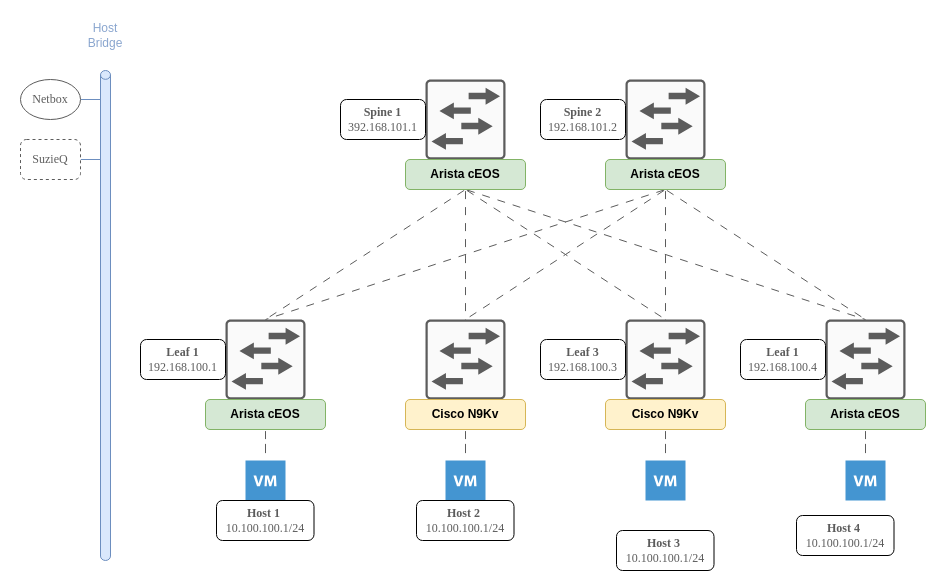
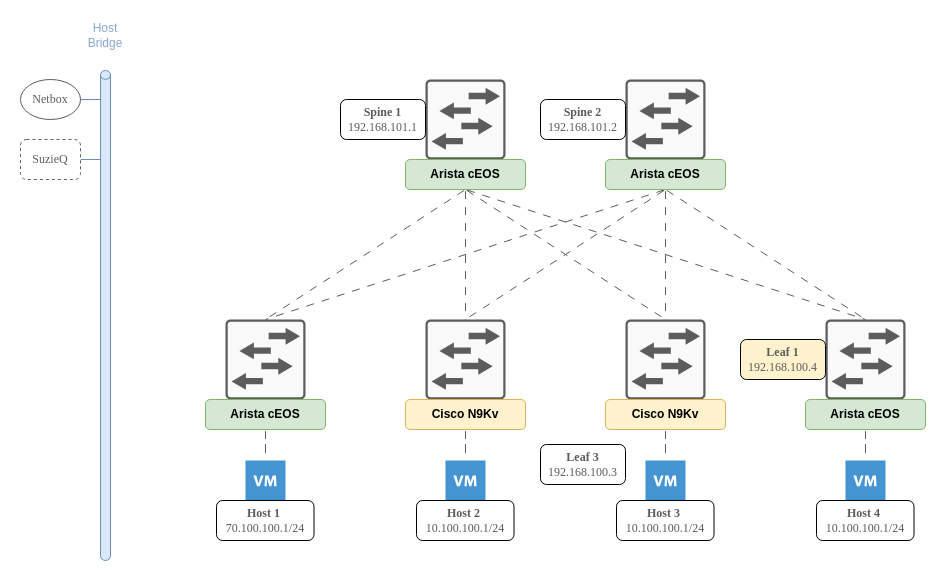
  <mxCell id="0" />
  <mxCell id="1" parent="0" />
  <mxCell id="2" value="" style="sketch=0;points=[[0.015,0.015,0],[0.985,0.015,0],[0.985,0.985,0],[0.015,0.985,0],[0.25,0,0],[0.5,0,0],[0.75,0,0],[1,0.25,0],[1,0.5,0],[1,0.75,0],[0.75,1,0],[0.5,1,0],[0.25,1,0],[0,0.75,0],[0,0.5,0],[0,0.25,0]];verticalLabelPosition=bottom;html=1;verticalAlign=top;aspect=fixed;align=center;pointerEvents=1;shape=mxgraph.cisco19.rect;prIcon=l2_switch;fillColor=#FAFAFA;strokeColor=#5c5c5c;" parent="1" vertex="1"><mxGeometry x="425" y="79" width="80" height="80" as="geometry" /></mxCell>
  <mxCell id="3" value="" style="sketch=0;points=[[0.015,0.015,0],[0.985,0.015,0],[0.985,0.985,0],[0.015,0.985,0],[0.25,0,0],[0.5,0,0],[0.75,0,0],[1,0.25,0],[1,0.5,0],[1,0.75,0],[0.75,1,0],[0.5,1,0],[0.25,1,0],[0,0.75,0],[0,0.5,0],[0,0.25,0]];verticalLabelPosition=bottom;html=1;verticalAlign=top;aspect=fixed;align=center;pointerEvents=1;shape=mxgraph.cisco19.rect;prIcon=l2_switch;fillColor=#FAFAFA;strokeColor=#5c5c5c;" parent="1" vertex="1"><mxGeometry x="625" y="79" width="80" height="80" as="geometry" /></mxCell>
  <mxCell id="4" value="" style="sketch=0;points=[[0.015,0.015,0],[0.985,0.015,0],[0.985,0.985,0],[0.015,0.985,0],[0.25,0,0],[0.5,0,0],[0.75,0,0],[1,0.25,0],[1,0.5,0],[1,0.75,0],[0.75,1,0],[0.5,1,0],[0.25,1,0],[0,0.75,0],[0,0.5,0],[0,0.25,0]];verticalLabelPosition=bottom;html=1;verticalAlign=top;aspect=fixed;align=center;pointerEvents=1;shape=mxgraph.cisco19.rect;prIcon=l2_switch;fillColor=#FAFAFA;strokeColor=#5c5c5c;comic=0;" parent="1" vertex="1"><mxGeometry x="625" y="319" width="80" height="80" as="geometry" /></mxCell>
  <mxCell id="5" value="" style="sketch=0;points=[[0.015,0.015,0],[0.985,0.015,0],[0.985,0.985,0],[0.015,0.985,0],[0.25,0,0],[0.5,0,0],[0.75,0,0],[1,0.25,0],[1,0.5,0],[1,0.75,0],[0.75,1,0],[0.5,1,0],[0.25,1,0],[0,0.75,0],[0,0.5,0],[0,0.25,0]];verticalLabelPosition=bottom;html=1;verticalAlign=top;aspect=fixed;align=center;pointerEvents=1;shape=mxgraph.cisco19.rect;prIcon=l2_switch;fillColor=#FAFAFA;strokeColor=#5c5c5c;" parent="1" vertex="1"><mxGeometry x="825" y="319" width="80" height="80" as="geometry" /></mxCell>
  <mxCell id="6" value="" style="sketch=0;points=[[0.015,0.015,0],[0.985,0.015,0],[0.985,0.985,0],[0.015,0.985,0],[0.25,0,0],[0.5,0,0],[0.75,0,0],[1,0.25,0],[1,0.5,0],[1,0.75,0],[0.75,1,0],[0.5,1,0],[0.25,1,0],[0,0.75,0],[0,0.5,0],[0,0.25,0]];verticalLabelPosition=bottom;html=1;verticalAlign=top;aspect=fixed;align=center;pointerEvents=1;shape=mxgraph.cisco19.rect;prIcon=l2_switch;fillColor=#FAFAFA;strokeColor=#5c5c5c;" parent="1" vertex="1"><mxGeometry x="425" y="319" width="80" height="80" as="geometry" /></mxCell>
  <mxCell id="7" value="" style="sketch=0;points=[[0.015,0.015,0],[0.985,0.015,0],[0.985,0.985,0],[0.015,0.985,0],[0.25,0,0],[0.5,0,0],[0.75,0,0],[1,0.25,0],[1,0.5,0],[1,0.75,0],[0.75,1,0],[0.5,1,0],[0.25,1,0],[0,0.75,0],[0,0.5,0],[0,0.25,0]];verticalLabelPosition=bottom;html=1;verticalAlign=top;aspect=fixed;align=center;pointerEvents=1;shape=mxgraph.cisco19.rect;prIcon=l2_switch;fillColor=#FAFAFA;strokeColor=#5c5c5c;" parent="1" vertex="1"><mxGeometry x="225" y="319" width="80" height="80" as="geometry" /></mxCell>
  <mxCell id="8" style="edgeStyle=orthogonalEdgeStyle;rounded=0;orthogonalLoop=1;jettySize=auto;html=1;exitX=0.5;exitY=1;exitDx=0;exitDy=0;endArrow=none;endFill=0;strokeColor=#5c5c5c;flowAnimation=1;" parent="1" source="9" target="26" edge="1"><mxGeometry relative="1" as="geometry" /></mxCell>
  <mxCell id="9" value="&lt;b style=&quot;&quot;&gt;Arista cEOS&lt;/b&gt;" style="rounded=1;whiteSpace=wrap;html=1;fillColor=#d5e8d4;strokeColor=#82b366;" parent="1" vertex="1"><mxGeometry x="205" y="399" width="120" height="30" as="geometry" /></mxCell>
  <mxCell id="10" style="rounded=0;orthogonalLoop=1;jettySize=auto;html=1;exitX=0.5;exitY=1;exitDx=0;exitDy=0;entryX=0.5;entryY=0;entryDx=0;entryDy=0;entryPerimeter=0;endArrow=none;endFill=0;strokeColor=#5c5c5c;flowAnimation=1;" parent="1" source="14" target="7" edge="1"><mxGeometry relative="1" as="geometry" /></mxCell>
  <mxCell id="11" style="rounded=0;orthogonalLoop=1;jettySize=auto;html=1;exitX=0.5;exitY=1;exitDx=0;exitDy=0;entryX=0.5;entryY=0;entryDx=0;entryDy=0;entryPerimeter=0;endArrow=none;endFill=0;strokeColor=#5c5c5c;flowAnimation=1;" parent="1" source="14" target="6" edge="1"><mxGeometry relative="1" as="geometry" /></mxCell>
  <mxCell id="12" style="rounded=0;orthogonalLoop=1;jettySize=auto;html=1;exitX=0.5;exitY=1;exitDx=0;exitDy=0;entryX=0.5;entryY=0;entryDx=0;entryDy=0;entryPerimeter=0;endArrow=none;endFill=0;strokeColor=#5c5c5c;flowAnimation=1;" parent="1" source="14" target="4" edge="1"><mxGeometry relative="1" as="geometry" /></mxCell>
  <mxCell id="13" style="rounded=0;orthogonalLoop=1;jettySize=auto;html=1;exitX=0.5;exitY=1;exitDx=0;exitDy=0;entryX=0.5;entryY=0;entryDx=0;entryDy=0;entryPerimeter=0;endArrow=none;endFill=0;strokeColor=#5c5c5c;flowAnimation=1;" parent="1" source="14" target="5" edge="1"><mxGeometry relative="1" as="geometry" /></mxCell>
  <mxCell id="14" value="&lt;b style=&quot;&quot;&gt;Arista cEOS&lt;/b&gt;" style="rounded=1;whiteSpace=wrap;html=1;fillColor=#d5e8d4;strokeColor=#82b366;" parent="1" vertex="1"><mxGeometry x="605" y="159" width="120" height="30" as="geometry" /></mxCell>
  <mxCell id="15" style="edgeStyle=orthogonalEdgeStyle;rounded=0;orthogonalLoop=1;jettySize=auto;html=1;exitX=0.5;exitY=1;exitDx=0;exitDy=0;endArrow=none;endFill=0;strokeColor=#5c5c5c;flowAnimation=1;" parent="1" source="16" target="34" edge="1"><mxGeometry relative="1" as="geometry" /></mxCell>
  <mxCell id="16" value="&lt;b style=&quot;&quot;&gt;Arista cEOS&lt;/b&gt;" style="rounded=1;whiteSpace=wrap;html=1;fillColor=#d5e8d4;strokeColor=#82b366;" parent="1" vertex="1"><mxGeometry x="805" y="399" width="120" height="30" as="geometry" /></mxCell>
  <mxCell id="17" style="edgeStyle=orthogonalEdgeStyle;rounded=0;orthogonalLoop=1;jettySize=auto;html=1;exitX=0.5;exitY=1;exitDx=0;exitDy=0;endArrow=none;endFill=0;strokeColor=#5c5c5c;flowAnimation=1;" parent="1" source="18" target="33" edge="1"><mxGeometry relative="1" as="geometry" /></mxCell>
  <mxCell id="18" value="&lt;b style=&quot;&quot;&gt;Cisco N9Kv&lt;/b&gt;" style="rounded=1;whiteSpace=wrap;html=1;fillColor=#fff2cc;strokeColor=#d6b656;" parent="1" vertex="1"><mxGeometry x="605" y="399" width="120" height="30" as="geometry" /></mxCell>
  <mxCell id="19" style="edgeStyle=orthogonalEdgeStyle;rounded=0;orthogonalLoop=1;jettySize=auto;html=1;exitX=0.5;exitY=1;exitDx=0;exitDy=0;endArrow=none;endFill=0;strokeColor=#5c5c5c;flowAnimation=1;" parent="1" source="20" target="32" edge="1"><mxGeometry relative="1" as="geometry" /></mxCell>
  <mxCell id="20" value="&lt;b style=&quot;&quot;&gt;Cisco N9Kv&lt;/b&gt;" style="rounded=1;whiteSpace=wrap;html=1;fillColor=#fff2cc;strokeColor=#d6b656;" parent="1" vertex="1"><mxGeometry x="405" y="399" width="120" height="30" as="geometry" /></mxCell>
  <mxCell id="21" style="rounded=0;orthogonalLoop=1;jettySize=auto;html=1;exitX=0.5;exitY=1;exitDx=0;exitDy=0;entryX=0.5;entryY=0;entryDx=0;entryDy=0;entryPerimeter=0;endArrow=none;endFill=0;strokeColor=#5c5c5c;flowAnimation=1;" parent="1" source="25" target="7" edge="1"><mxGeometry relative="1" as="geometry" /></mxCell>
  <mxCell id="22" style="edgeStyle=orthogonalEdgeStyle;rounded=0;orthogonalLoop=1;jettySize=auto;html=1;exitX=0.5;exitY=1;exitDx=0;exitDy=0;entryX=0.5;entryY=0;entryDx=0;entryDy=0;entryPerimeter=0;endArrow=none;endFill=0;strokeColor=#5c5c5c;flowAnimation=1;" parent="1" source="25" target="6" edge="1"><mxGeometry relative="1" as="geometry" /></mxCell>
  <mxCell id="23" style="rounded=0;orthogonalLoop=1;jettySize=auto;html=1;exitX=0.5;exitY=1;exitDx=0;exitDy=0;entryX=0.5;entryY=0;entryDx=0;entryDy=0;entryPerimeter=0;endArrow=none;endFill=0;strokeColor=#5c5c5c;flowAnimation=1;" parent="1" source="25" target="4" edge="1"><mxGeometry relative="1" as="geometry" /></mxCell>
  <mxCell id="24" style="rounded=0;orthogonalLoop=1;jettySize=auto;html=1;exitX=0.5;exitY=1;exitDx=0;exitDy=0;entryX=0.5;entryY=0;entryDx=0;entryDy=0;entryPerimeter=0;endArrow=none;endFill=0;strokeColor=#5c5c5c;flowAnimation=1;" parent="1" source="25" target="5" edge="1"><mxGeometry relative="1" as="geometry" /></mxCell>
  <mxCell id="25" value="&lt;b style=&quot;&quot;&gt;Arista cEOS&lt;/b&gt;" style="rounded=1;whiteSpace=wrap;html=1;fillColor=#d5e8d4;strokeColor=#82b366;" parent="1" vertex="1"><mxGeometry x="405" y="159" width="120" height="30" as="geometry" /></mxCell>
  <mxCell id="26" value="" style="shadow=0;dashed=0;html=1;strokeColor=none;fillColor=#4495D1;labelPosition=center;verticalLabelPosition=bottom;verticalAlign=top;align=center;outlineConnect=0;shape=mxgraph.veeam.2d.virtual_machine;" parent="1" vertex="1"><mxGeometry x="245" y="460" width="40" height="40" as="geometry" /></mxCell>
- <mxCell id="27" value="&lt;div style=&quot;&quot;&gt;&lt;b style=&quot;color: rgb(92, 92, 92); font-family: Tahoma; background-color: initial;&quot;&gt;Spine 1&lt;/b&gt;&lt;/div&gt;&lt;font color=&quot;#5c5c5c&quot; face=&quot;Tahoma&quot;&gt;&lt;div style=&quot;&quot;&gt;&lt;span style=&quot;background-color: initial;&quot;&gt;392.168.101.1&lt;/span&gt;&lt;/div&gt;&lt;/font&gt;" style="rounded=1;whiteSpace=wrap;html=1;align=center;" parent="1" vertex="1"><mxGeometry x="340" y="99" width="85" height="40" as="geometry" /></mxCell>
+ <mxCell id="27" value="&lt;div style=&quot;&quot;&gt;&lt;b style=&quot;color: rgb(92, 92, 92); font-family: Tahoma; background-color: initial;&quot;&gt;Spine 1&lt;/b&gt;&lt;/div&gt;&lt;font color=&quot;#5c5c5c&quot; face=&quot;Tahoma&quot;&gt;&lt;div style=&quot;&quot;&gt;&lt;span style=&quot;background-color: initial;&quot;&gt;192.168.101.1&lt;/span&gt;&lt;/div&gt;&lt;/font&gt;" style="rounded=1;whiteSpace=wrap;html=1;align=center;" parent="1" vertex="1"><mxGeometry x="340" y="99" width="85" height="40" as="geometry" /></mxCell>
  <mxCell id="28" value="&lt;div style=&quot;&quot;&gt;&lt;b style=&quot;color: rgb(92, 92, 92); font-family: Tahoma; background-color: initial;&quot;&gt;Spine 2&lt;/b&gt;&lt;/div&gt;&lt;font color=&quot;#5c5c5c&quot; face=&quot;Tahoma&quot;&gt;&lt;div style=&quot;&quot;&gt;&lt;span style=&quot;background-color: initial;&quot;&gt;192.168.101.2&lt;/span&gt;&lt;/div&gt;&lt;/font&gt;" style="rounded=1;whiteSpace=wrap;html=1;align=center;" parent="1" vertex="1"><mxGeometry x="540" y="99" width="85" height="40" as="geometry" /></mxCell>
- <mxCell id="29" value="&lt;div style=&quot;&quot;&gt;&lt;b style=&quot;color: rgb(92, 92, 92); font-family: Tahoma; background-color: initial;&quot;&gt;Leaf 1&lt;/b&gt;&lt;/div&gt;&lt;font color=&quot;#5c5c5c&quot; face=&quot;Tahoma&quot;&gt;&lt;div style=&quot;&quot;&gt;&lt;span style=&quot;background-color: initial;&quot;&gt;192.168.100.1&lt;/span&gt;&lt;/div&gt;&lt;/font&gt;" style="rounded=1;whiteSpace=wrap;html=1;align=center;" parent="1" vertex="1"><mxGeometry x="140" y="339" width="85" height="40" as="geometry" /></mxCell>
- <mxCell id="30" value="&lt;div style=&quot;&quot;&gt;&lt;b style=&quot;color: rgb(92, 92, 92); font-family: Tahoma; background-color: initial;&quot;&gt;Leaf 3&lt;/b&gt;&lt;/div&gt;&lt;font color=&quot;#5c5c5c&quot; face=&quot;Tahoma&quot;&gt;&lt;div style=&quot;&quot;&gt;&lt;span style=&quot;background-color: initial;&quot;&gt;192.168.100.3&lt;/span&gt;&lt;/div&gt;&lt;/font&gt;" style="rounded=1;whiteSpace=wrap;html=1;align=center;" parent="1" vertex="1"><mxGeometry x="540" y="339" width="85" height="40" as="geometry" /></mxCell>
- <mxCell id="31" value="&lt;div style=&quot;&quot;&gt;&lt;b style=&quot;color: rgb(92, 92, 92); font-family: Tahoma; background-color: initial;&quot;&gt;Leaf 1&lt;/b&gt;&lt;/div&gt;&lt;font color=&quot;#5c5c5c&quot; face=&quot;Tahoma&quot;&gt;&lt;div style=&quot;&quot;&gt;&lt;span style=&quot;background-color: initial;&quot;&gt;192.168.100.4&lt;/span&gt;&lt;/div&gt;&lt;/font&gt;" style="rounded=1;whiteSpace=wrap;html=1;align=center;" parent="1" vertex="1"><mxGeometry x="740" y="339" width="85" height="40" as="geometry" /></mxCell>
+ <mxCell id="30" value="&lt;div style=&quot;&quot;&gt;&lt;b style=&quot;color: rgb(92, 92, 92); font-family: Tahoma; background-color: initial;&quot;&gt;Leaf 3&lt;/b&gt;&lt;/div&gt;&lt;font color=&quot;#5c5c5c&quot; face=&quot;Tahoma&quot;&gt;&lt;div style=&quot;&quot;&gt;&lt;span style=&quot;background-color: initial;&quot;&gt;192.168.100.3&lt;/span&gt;&lt;/div&gt;&lt;/font&gt;" style="rounded=1;whiteSpace=wrap;html=1;align=center;" parent="1" vertex="1"><mxGeometry x="540" y="444" width="85" height="40" as="geometry" /></mxCell>
+ <mxCell id="31" value="&lt;div style=&quot;&quot;&gt;&lt;b style=&quot;color: rgb(92, 92, 92); font-family: Tahoma; background-color: initial;&quot;&gt;Leaf 1&lt;/b&gt;&lt;/div&gt;&lt;font color=&quot;#5c5c5c&quot; face=&quot;Tahoma&quot;&gt;&lt;div style=&quot;&quot;&gt;&lt;span style=&quot;background-color: initial;&quot;&gt;192.168.100.4&lt;/span&gt;&lt;/div&gt;&lt;/font&gt;" style="rounded=1;whiteSpace=wrap;html=1;align=center;fillColor=#fff2cc;" parent="1" vertex="1"><mxGeometry x="740" y="339" width="85" height="40" as="geometry" /></mxCell>
  <mxCell id="32" value="" style="shadow=0;dashed=0;html=1;strokeColor=none;fillColor=#4495D1;labelPosition=center;verticalLabelPosition=bottom;verticalAlign=top;align=center;outlineConnect=0;shape=mxgraph.veeam.2d.virtual_machine;" parent="1" vertex="1"><mxGeometry x="445" y="460" width="40" height="40" as="geometry" /></mxCell>
  <mxCell id="33" value="" style="shadow=0;dashed=0;html=1;strokeColor=none;fillColor=#4495D1;labelPosition=center;verticalLabelPosition=bottom;verticalAlign=top;align=center;outlineConnect=0;shape=mxgraph.veeam.2d.virtual_machine;" parent="1" vertex="1"><mxGeometry x="645" y="460" width="40" height="40" as="geometry" /></mxCell>
  <mxCell id="34" value="" style="shadow=0;dashed=0;html=1;strokeColor=none;fillColor=#4495D1;labelPosition=center;verticalLabelPosition=bottom;verticalAlign=top;align=center;outlineConnect=0;shape=mxgraph.veeam.2d.virtual_machine;" parent="1" vertex="1"><mxGeometry x="845" y="460" width="40" height="40" as="geometry" /></mxCell>
- <mxCell id="35" value="&lt;div style=&quot;&quot;&gt;&lt;font face=&quot;Tahoma&quot; color=&quot;#5c5c5c&quot;&gt;&lt;b&gt;Host 1&amp;nbsp;&lt;/b&gt;&lt;/font&gt;&lt;/div&gt;&lt;div style=&quot;&quot;&gt;&lt;font face=&quot;Tahoma&quot; color=&quot;#5c5c5c&quot;&gt;10.100.100.1/24&lt;/font&gt;&lt;/div&gt;" style="rounded=1;whiteSpace=wrap;html=1;align=center;" parent="1" vertex="1"><mxGeometry x="216" y="500" width="97.5" height="40" as="geometry" /></mxCell>
+ <mxCell id="35" value="&lt;div style=&quot;&quot;&gt;&lt;font face=&quot;Tahoma&quot; color=&quot;#5c5c5c&quot;&gt;&lt;b&gt;Host 1&amp;nbsp;&lt;/b&gt;&lt;/font&gt;&lt;/div&gt;&lt;div style=&quot;&quot;&gt;&lt;font face=&quot;Tahoma&quot; color=&quot;#5c5c5c&quot;&gt;70.100.100.1/24&lt;/font&gt;&lt;/div&gt;" style="rounded=1;whiteSpace=wrap;html=1;align=center;" parent="1" vertex="1"><mxGeometry x="216" y="500" width="97.5" height="40" as="geometry" /></mxCell>
  <mxCell id="36" value="&lt;div style=&quot;&quot;&gt;&lt;font face=&quot;Tahoma&quot; color=&quot;#5c5c5c&quot;&gt;&lt;b&gt;Host 2&amp;nbsp;&lt;/b&gt;&lt;/font&gt;&lt;/div&gt;&lt;div style=&quot;&quot;&gt;&lt;font face=&quot;Tahoma&quot; color=&quot;#5c5c5c&quot;&gt;10.100.100.1/24&lt;/font&gt;&lt;/div&gt;" style="rounded=1;whiteSpace=wrap;html=1;align=center;" parent="1" vertex="1"><mxGeometry x="416" y="500" width="97.5" height="40" as="geometry" /></mxCell>
- <mxCell id="37" value="&lt;div style=&quot;&quot;&gt;&lt;font face=&quot;Tahoma&quot; color=&quot;#5c5c5c&quot;&gt;&lt;b&gt;Host 3&amp;nbsp;&lt;/b&gt;&lt;/font&gt;&lt;/div&gt;&lt;div style=&quot;&quot;&gt;&lt;font face=&quot;Tahoma&quot; color=&quot;#5c5c5c&quot;&gt;10.100.100.1/24&lt;/font&gt;&lt;/div&gt;" style="rounded=1;whiteSpace=wrap;html=1;align=center;" parent="1" vertex="1"><mxGeometry x="616" y="530" width="97.5" height="40" as="geometry" /></mxCell>
- <mxCell id="38" value="&lt;div style=&quot;&quot;&gt;&lt;font face=&quot;Tahoma&quot; color=&quot;#5c5c5c&quot;&gt;&lt;b&gt;Host 4&amp;nbsp;&lt;/b&gt;&lt;/font&gt;&lt;/div&gt;&lt;div style=&quot;&quot;&gt;&lt;font face=&quot;Tahoma&quot; color=&quot;#5c5c5c&quot;&gt;10.100.100.1/24&lt;/font&gt;&lt;/div&gt;" style="rounded=1;whiteSpace=wrap;html=1;align=center;" parent="1" vertex="1"><mxGeometry x="796" y="515" width="97.5" height="40" as="geometry" /></mxCell>
+ <mxCell id="37" value="&lt;div style=&quot;&quot;&gt;&lt;font face=&quot;Tahoma&quot; color=&quot;#5c5c5c&quot;&gt;&lt;b&gt;Host 3&amp;nbsp;&lt;/b&gt;&lt;/font&gt;&lt;/div&gt;&lt;div style=&quot;&quot;&gt;&lt;font face=&quot;Tahoma&quot; color=&quot;#5c5c5c&quot;&gt;10.100.100.1/24&lt;/font&gt;&lt;/div&gt;" style="rounded=1;whiteSpace=wrap;html=1;align=center;" parent="1" vertex="1"><mxGeometry x="616" y="500" width="97.5" height="40" as="geometry" /></mxCell>
+ <mxCell id="38" value="&lt;div style=&quot;&quot;&gt;&lt;font face=&quot;Tahoma&quot; color=&quot;#5c5c5c&quot;&gt;&lt;b&gt;Host 4&amp;nbsp;&lt;/b&gt;&lt;/font&gt;&lt;/div&gt;&lt;div style=&quot;&quot;&gt;&lt;font face=&quot;Tahoma&quot; color=&quot;#5c5c5c&quot;&gt;10.100.100.1/24&lt;/font&gt;&lt;/div&gt;" style="rounded=1;whiteSpace=wrap;html=1;align=center;" parent="1" vertex="1"><mxGeometry x="816" y="500" width="97.5" height="40" as="geometry" /></mxCell>
  <mxCell id="39" value="" style="shape=cylinder3;whiteSpace=wrap;html=1;boundedLbl=1;backgroundOutline=1;size=4.416;strokeColor=#6c8ebf;fillColor=#dae8fc;" parent="1" vertex="1"><mxGeometry x="100" y="70" width="10" height="490" as="geometry" /></mxCell>
  <mxCell id="40" style="edgeStyle=orthogonalEdgeStyle;rounded=0;orthogonalLoop=1;jettySize=auto;html=1;exitX=1;exitY=0.5;exitDx=0;exitDy=0;entryX=0;entryY=0.059;entryDx=0;entryDy=0;entryPerimeter=0;endArrow=none;endFill=0;strokeColor=#6c8ebf;fillColor=#dae8fc;" parent="1" source="41" target="39" edge="1"><mxGeometry relative="1" as="geometry" /></mxCell>
  <mxCell id="41" value="&lt;font face=&quot;Tahoma&quot; color=&quot;#5c5c5c&quot;&gt;Netbox&lt;/font&gt;" style="ellipse;whiteSpace=wrap;html=1;strokeColor=#5c5c5c;" parent="1" vertex="1"><mxGeometry x="20" y="79" width="60" height="40" as="geometry" /></mxCell>
  <mxCell id="42" style="edgeStyle=orthogonalEdgeStyle;rounded=0;orthogonalLoop=1;jettySize=auto;html=1;exitX=1;exitY=0.5;exitDx=0;exitDy=0;entryX=0;entryY=0.181;entryDx=0;entryDy=0;entryPerimeter=0;strokeColor=#6c8ebf;endArrow=none;endFill=0;fillColor=#dae8fc;" parent="1" source="43" target="39" edge="1"><mxGeometry relative="1" as="geometry" /></mxCell>
  <mxCell id="43" value="&lt;font face=&quot;Tahoma&quot; color=&quot;#5c5c5c&quot;&gt;SuzieQ&lt;/font&gt;" style="rounded=1;whiteSpace=wrap;html=1;strokeColor=#5c5c5c;dashed=1;" parent="1" vertex="1"><mxGeometry x="20" y="139" width="60" height="40" as="geometry" /></mxCell>
  <mxCell id="44" value="&lt;font color=&quot;#8aa6cf&quot;&gt;Host Bridge&lt;/font&gt;" style="text;html=1;strokeColor=none;fillColor=none;align=center;verticalAlign=middle;whiteSpace=wrap;rounded=0;" parent="1" vertex="1"><mxGeometry x="75" y="20" width="60" height="30" as="geometry" /></mxCell>
